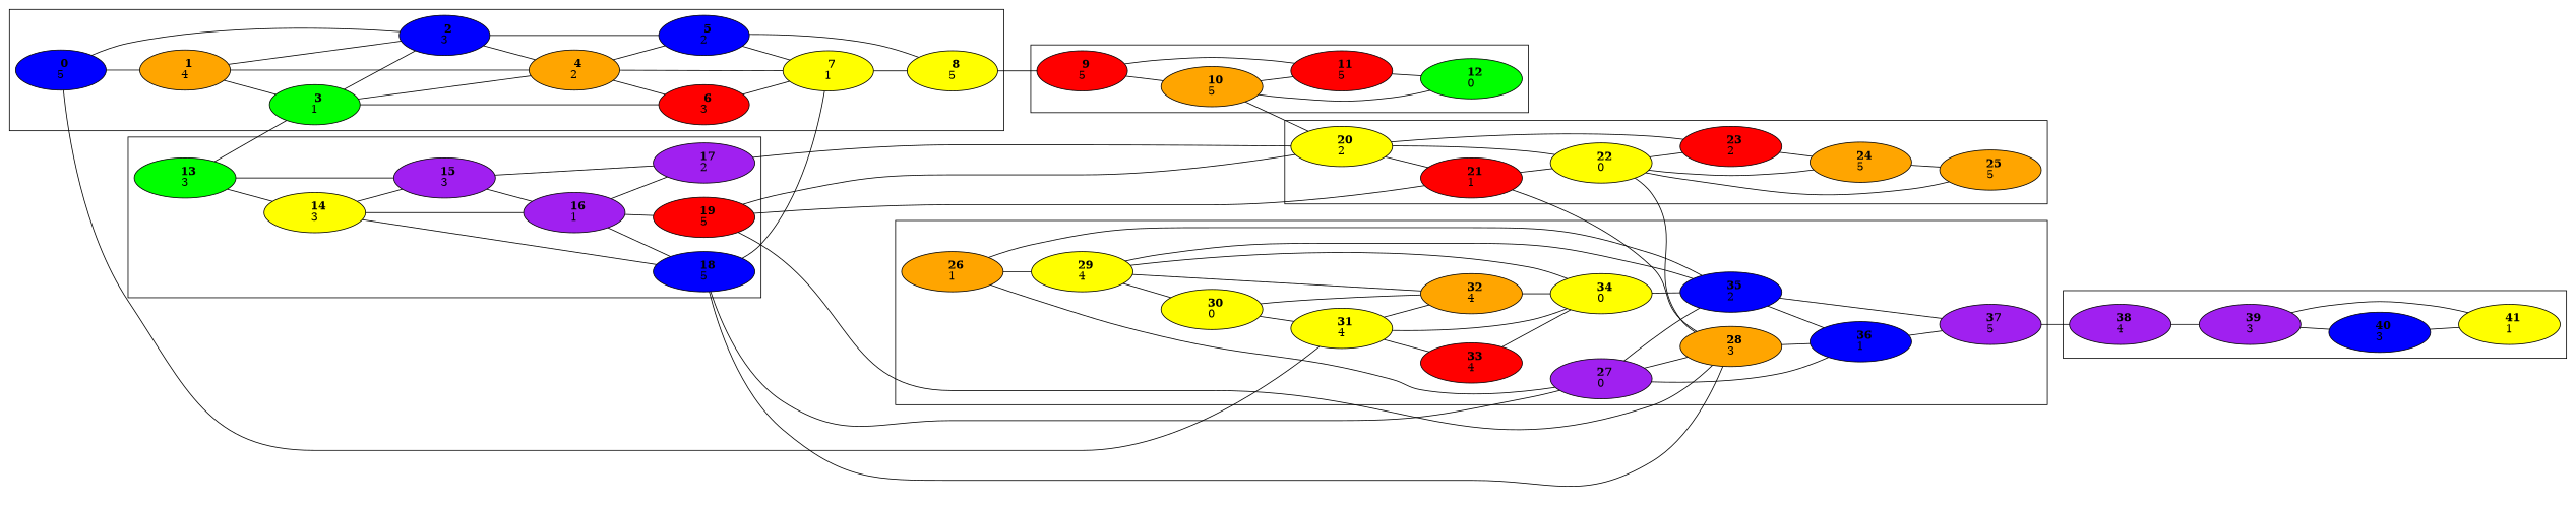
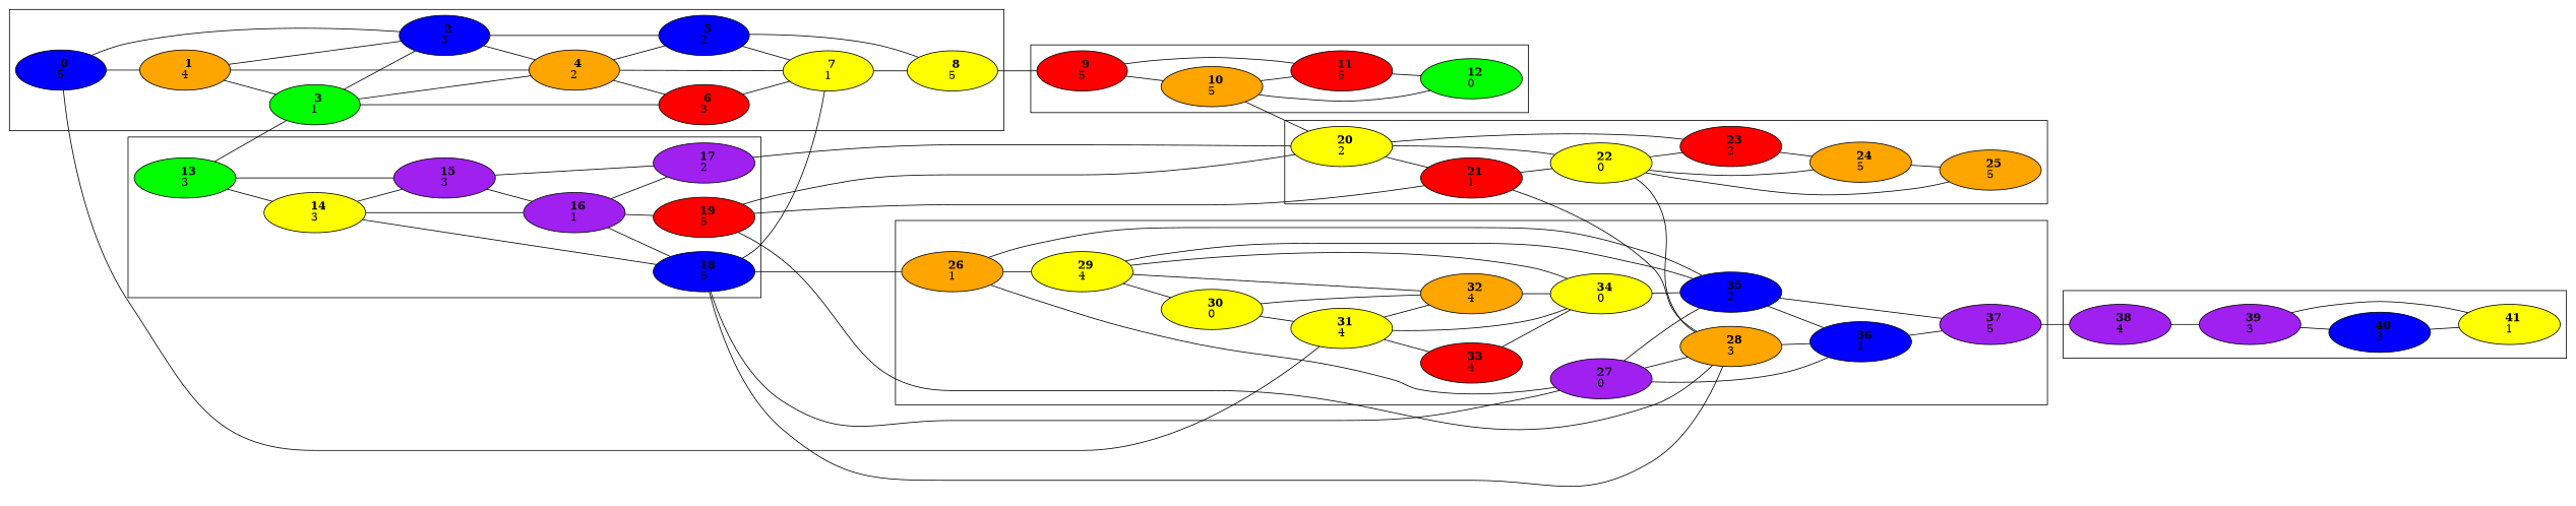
  graph {
    rankdir=LR
    node [fillcolor=yellow style=filled]
    n1 [fillcolor=blue label=< <b>      0    </b> <br/>5>]
    n2 [fillcolor=orange label=< <b>      1    </b> <br/>4>]
    n3 [fillcolor=blue label=< <b>      2    </b> <br/>3>]
    n4 [fillcolor=green label=< <b>      3    </b> <br/>1>]
    n5 [fillcolor=orange label=< <b>      4    </b> <br/>2>]
    n6 [fillcolor=blue label=< <b>      5    </b> <br/>2>]
    n7 [fillcolor=red label=< <b>      6    </b> <br/>3>]
    n8 [label=< <b>      7    </b> <br/>1>]
    n9 [label=< <b>      8    </b> <br/>5>]
    n10 [fillcolor=red label=< <b>      9    </b> <br/>5>]
    n11 [fillcolor=orange label=< <b>      10    </b> <br/>5>]
    n12 [fillcolor=red label=< <b>      11    </b> <br/>5>]
    n13 [fillcolor=green label=< <b>      12    </b> <br/>0>]
    n14 [fillcolor=green label=< <b>      13    </b> <br/>3>]
    n15 [label=< <b>      14    </b> <br/>3>]
    n16 [fillcolor=purple label=< <b>      15    </b> <br/>3>]
    n17 [fillcolor=purple label=< <b>      16    </b> <br/>1>]
    n18 [fillcolor=purple label=< <b>      17    </b> <br/>2>]
    n19 [fillcolor=blue label=< <b>      18    </b> <br/>5>]
    n20 [fillcolor=red label=< <b>      19    </b> <br/>5>]
    n21 [label=< <b>      20    </b> <br/>2>]
    n22 [fillcolor=red label=< <b>      21    </b> <br/>1>]
    n23 [label=< <b>      22    </b> <br/>0>]
    n24 [fillcolor=red label=< <b>      23    </b> <br/>2>]
    n25 [fillcolor=orange label=< <b>      24    </b> <br/>5>]
    n26 [fillcolor=orange label=< <b>      25    </b> <br/>5>]
    n27 [fillcolor=orange label=< <b>      26    </b> <br/>1>]
    n28 [fillcolor=purple label=< <b>      27    </b> <br/>0>]
    n29 [fillcolor=orange label=< <b>      28    </b> <br/>3>]
    n30 [label=< <b>      29    </b> <br/>4>]
    n31 [label=< <b>      30    </b> <br/>0>]
    n32 [label=< <b>      31    </b> <br/>4>]
    n33 [fillcolor=orange label=< <b>      32    </b> <br/>4>]
    n34 [fillcolor=red label=< <b>      33    </b> <br/>4>]
    n35 [label=< <b>      34    </b> <br/>0>]
    n36 [fillcolor=blue label=< <b>      35    </b> <br/>2>]
    n37 [fillcolor=blue label=< <b>      36    </b> <br/>1>]
    n38 [fillcolor=purple label=< <b>      37    </b> <br/>5>]
    n39 [fillcolor=purple label=< <b>      38    </b> <br/>4>]
    n40 [fillcolor=purple label=< <b>      39    </b> <br/>3>]
    n41 [fillcolor=blue label=< <b>      40    </b> <br/>3>]
    n42 [label=< <b>      41    </b> <br/>1>]
    subgraph cluster_1 {
      n1
      n2
      n3
      n4
      n5
      n6
      n7
      n8
      n9
    }
    subgraph cluster_2 {
      n10
      n11
      n12
      n13
    }
    subgraph cluster_3 {
      n14
      n15
      n16
      n17
      n18
      n19
      n20
    }
    subgraph cluster_4 {
      n21
      n22
      n23
      n24
      n25
      n26
    }
    subgraph cluster_5 {
      n27
      n28
      n29
      n30
      n31
      n32
      n33
      n34
      n35
      n36
      n37
      n38
    }
    subgraph cluster_6 {
      n39
      n40
      n41
      n42
    }
    n1 -- n2
    n1 -- n3
    n1 -- n32
    n2 -- n3
    n2 -- n4
    n2 -- n5
    n3 -- n5
    n3 -- n6
    n4 -- n3
    n4 -- n5
    n4 -- n7
    n5 -- n6
    n5 -- n7
    n5 -- n8
    n6 -- n8
    n6 -- n9
    n7 -- n8
    n8 -- n9
    n9 -- n10
    n10 -- n11
    n10 -- n12
    n11 -- n12
    n11 -- n13
    n11 -- n21
    n12 -- n13
    n14 -- n4
    n14 -- n15
    n14 -- n16
    n15 -- n16
    n15 -- n17
    n15 -- n19
    n16 -- n17
    n16 -- n18
    n17 -- n18
    n17 -- n19
    n17 -- n20
    n18 -- n21
    n19 -- n8
+   n19 -- n27
    n19 -- n28
    n19 -- n29
    n20 -- n21
    n20 -- n22
    n20 -- n29
    n21 -- n22
    n21 -- n23
    n21 -- n24
    n22 -- n23
    n22 -- n29
    n23 -- n24
    n23 -- n25
    n23 -- n26
    n23 -- n29
    n24 -- n25
    n25 -- n26
    n27 -- n28
    n27 -- n30
    n27 -- n36
    n28 -- n29
    n28 -- n36
    n28 -- n37
    n29 -- n37
    n30 -- n31
    n30 -- n33
    n30 -- n35
    n30 -- n36
    n31 -- n32
    n31 -- n33
    n32 -- n33
    n32 -- n34
    n32 -- n35
    n33 -- n35
    n34 -- n35
    n35 -- n36
    n36 -- n37
    n36 -- n38
    n37 -- n38
    n38 -- n39
    n39 -- n40
    n40 -- n41
    n40 -- n42
    n41 -- n42
  }
